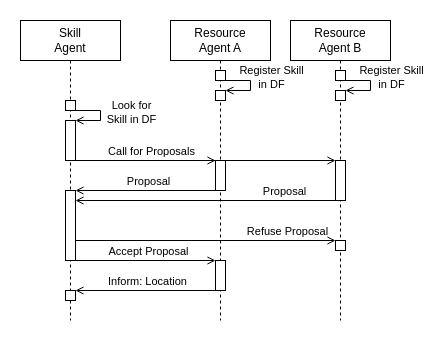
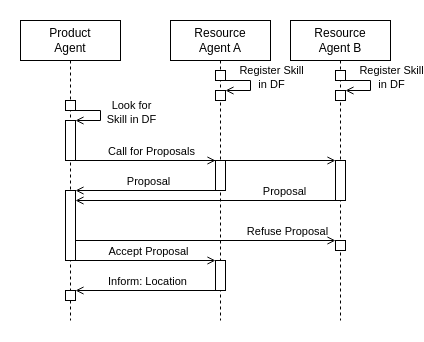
  <mxCell id="0" />
  <mxCell id="1" parent="0" />
- <mxCell id="2" value="&lt;div style=&quot;&quot;&gt;&lt;font style=&quot;font-size: 12px;&quot;&gt;Skill&lt;/font&gt;&lt;/div&gt;&lt;div style=&quot;&quot;&gt;&lt;font style=&quot;font-size: 12px;&quot;&gt;Agent&lt;/font&gt;&lt;br&gt;&lt;/div&gt;" style="shape=umlLifeline;perimeter=lifelinePerimeter;whiteSpace=wrap;html=1;container=0;dropTarget=0;collapsible=0;recursiveResize=0;outlineConnect=0;portConstraint=eastwest;newEdgeStyle={&quot;edgeStyle&quot;:&quot;elbowEdgeStyle&quot;,&quot;elbow&quot;:&quot;vertical&quot;,&quot;curved&quot;:0,&quot;rounded&quot;:0};" parent="1" vertex="1"><mxGeometry x="20" y="20" width="100" height="300" as="geometry" /></mxCell>
+ <mxCell id="2" value="&lt;div style=&quot;&quot;&gt;&lt;font style=&quot;font-size: 12px;&quot;&gt;Product&lt;/font&gt;&lt;/div&gt;&lt;div style=&quot;&quot;&gt;&lt;font style=&quot;font-size: 12px;&quot;&gt;Agent&lt;/font&gt;&lt;br&gt;&lt;/div&gt;" style="shape=umlLifeline;perimeter=lifelinePerimeter;whiteSpace=wrap;html=1;container=0;dropTarget=0;collapsible=0;recursiveResize=0;outlineConnect=0;portConstraint=eastwest;newEdgeStyle={&quot;edgeStyle&quot;:&quot;elbowEdgeStyle&quot;,&quot;elbow&quot;:&quot;vertical&quot;,&quot;curved&quot;:0,&quot;rounded&quot;:0};" parent="1" vertex="1"><mxGeometry x="20" y="20" width="100" height="300" as="geometry" /></mxCell>
  <mxCell id="3" value="" style="html=1;points=[];perimeter=orthogonalPerimeter;outlineConnect=0;targetShapes=umlLifeline;portConstraint=eastwest;newEdgeStyle={&quot;edgeStyle&quot;:&quot;elbowEdgeStyle&quot;,&quot;elbow&quot;:&quot;vertical&quot;,&quot;curved&quot;:0,&quot;rounded&quot;:0};" parent="2" vertex="1"><mxGeometry x="45" y="80" width="10" height="10" as="geometry" /></mxCell>
  <mxCell id="4" value="" style="html=1;points=[];perimeter=orthogonalPerimeter;outlineConnect=0;targetShapes=umlLifeline;portConstraint=eastwest;newEdgeStyle={&quot;edgeStyle&quot;:&quot;elbowEdgeStyle&quot;,&quot;elbow&quot;:&quot;vertical&quot;,&quot;curved&quot;:0,&quot;rounded&quot;:0};" parent="2" vertex="1"><mxGeometry x="45" y="100" width="10" height="40" as="geometry" /></mxCell>
  <mxCell id="5" value="" style="endArrow=open;startArrow=none;html=1;rounded=0;startFill=0;endFill=0;" parent="2" source="3" edge="1"><mxGeometry width="50" height="50" relative="1" as="geometry"><mxPoint x="55" y="80" as="sourcePoint" /><mxPoint x="55" y="100" as="targetPoint" /><Array as="points"><mxPoint x="80" y="90" /><mxPoint x="80" y="100" /></Array></mxGeometry></mxCell>
  <mxCell id="6" value="&lt;div&gt;Look for&lt;/div&gt;&lt;div&gt;Skill in&amp;nbsp;&lt;span style=&quot;background-color: initial;&quot;&gt;DF&lt;/span&gt;&lt;/div&gt;" style="edgeLabel;html=1;align=center;verticalAlign=middle;resizable=0;points=[];labelBackgroundColor=none;" parent="5" vertex="1" connectable="0"><mxGeometry x="0.017" y="1" relative="1" as="geometry"><mxPoint x="29" y="-5" as="offset" /></mxGeometry></mxCell>
  <mxCell id="7" value="&lt;div style=&quot;&quot;&gt;&lt;font style=&quot;font-size: 12px;&quot;&gt;Resource&lt;/font&gt;&lt;/div&gt;&lt;div style=&quot;&quot;&gt;&lt;font style=&quot;font-size: 12px;&quot;&gt;Agent A&lt;/font&gt;&lt;br&gt;&lt;/div&gt;" style="shape=umlLifeline;perimeter=lifelinePerimeter;whiteSpace=wrap;html=1;container=0;dropTarget=0;collapsible=0;recursiveResize=0;outlineConnect=0;portConstraint=eastwest;newEdgeStyle={&quot;edgeStyle&quot;:&quot;elbowEdgeStyle&quot;,&quot;elbow&quot;:&quot;vertical&quot;,&quot;curved&quot;:0,&quot;rounded&quot;:0};" parent="1" vertex="1"><mxGeometry x="170" y="20" width="100" height="300" as="geometry" /></mxCell>
  <mxCell id="8" value="" style="html=1;points=[];perimeter=orthogonalPerimeter;outlineConnect=0;targetShapes=umlLifeline;portConstraint=eastwest;newEdgeStyle={&quot;edgeStyle&quot;:&quot;elbowEdgeStyle&quot;,&quot;elbow&quot;:&quot;vertical&quot;,&quot;curved&quot;:0,&quot;rounded&quot;:0};" parent="7" vertex="1"><mxGeometry x="45" y="50" width="10" height="10" as="geometry" /></mxCell>
  <mxCell id="9" value="" style="html=1;points=[];perimeter=orthogonalPerimeter;outlineConnect=0;targetShapes=umlLifeline;portConstraint=eastwest;newEdgeStyle={&quot;edgeStyle&quot;:&quot;elbowEdgeStyle&quot;,&quot;elbow&quot;:&quot;vertical&quot;,&quot;curved&quot;:0,&quot;rounded&quot;:0};" parent="7" vertex="1"><mxGeometry x="45" y="70" width="10" height="10" as="geometry" /></mxCell>
  <mxCell id="10" value="" style="endArrow=open;startArrow=none;html=1;rounded=0;startFill=0;endFill=0;" parent="7" source="8" target="9" edge="1"><mxGeometry width="50" height="50" relative="1" as="geometry"><mxPoint x="75" y="60" as="sourcePoint" /><mxPoint x="130" y="80" as="targetPoint" /><Array as="points"><mxPoint x="80" y="60" /><mxPoint x="80" y="70" /></Array></mxGeometry></mxCell>
  <mxCell id="11" value="&lt;div&gt;Register Skill&lt;/div&gt;&lt;div&gt;in DF&lt;/div&gt;" style="edgeLabel;html=1;align=center;verticalAlign=middle;resizable=0;points=[];labelBackgroundColor=none;" parent="10" vertex="1" connectable="0"><mxGeometry x="0.017" y="1" relative="1" as="geometry"><mxPoint x="19" y="-10" as="offset" /></mxGeometry></mxCell>
  <mxCell id="12" value="" style="endArrow=open;html=1;rounded=0;entryX=0;entryY=0;entryDx=0;entryDy=0;endFill=0;" parent="1" target="28" edge="1"><mxGeometry width="50" height="50" relative="1" as="geometry"><mxPoint x="75" y="160" as="sourcePoint" /><mxPoint x="385" y="160" as="targetPoint" /><Array as="points"><mxPoint x="190" y="160" /></Array></mxGeometry></mxCell>
  <mxCell id="13" value="" style="rounded=0;whiteSpace=wrap;html=1;" parent="1" vertex="1"><mxGeometry x="215" y="160" width="10" height="30" as="geometry" /></mxCell>
  <mxCell id="14" value="" style="endArrow=open;html=1;rounded=0;exitX=0;exitY=1;exitDx=0;exitDy=0;endFill=0;entryX=1;entryY=0;entryDx=0;entryDy=0;" parent="1" source="13" target="16" edge="1"><mxGeometry width="50" height="50" relative="1" as="geometry"><mxPoint x="150" y="300" as="sourcePoint" /><mxPoint x="140" y="200" as="targetPoint" /></mxGeometry></mxCell>
  <mxCell id="15" value="&lt;div&gt;Proposal&lt;/div&gt;" style="edgeLabel;html=1;align=center;verticalAlign=middle;resizable=0;points=[];labelBackgroundColor=none;" parent="14" vertex="1" connectable="0"><mxGeometry x="0.167" relative="1" as="geometry"><mxPoint x="14" y="-10" as="offset" /></mxGeometry></mxCell>
  <mxCell id="16" value="" style="rounded=0;whiteSpace=wrap;html=1;" parent="1" vertex="1"><mxGeometry x="65" y="190" width="10" height="70" as="geometry" /></mxCell>
  <mxCell id="17" value="" style="endArrow=open;html=1;rounded=0;exitX=1;exitY=1;exitDx=0;exitDy=0;entryX=0;entryY=0;entryDx=0;entryDy=0;endFill=0;" parent="1" edge="1"><mxGeometry width="50" height="50" relative="1" as="geometry"><mxPoint x="75" y="260" as="sourcePoint" /><mxPoint x="215" y="260" as="targetPoint" /></mxGeometry></mxCell>
  <mxCell id="18" value="&lt;div&gt;Accept Proposal&lt;/div&gt;" style="edgeLabel;html=1;align=center;verticalAlign=middle;resizable=0;points=[];labelBackgroundColor=none;" parent="17" vertex="1" connectable="0"><mxGeometry x="-0.092" y="1" relative="1" as="geometry"><mxPoint x="8" y="-9" as="offset" /></mxGeometry></mxCell>
  <mxCell id="19" value="" style="rounded=0;whiteSpace=wrap;html=1;" parent="1" vertex="1"><mxGeometry x="215" y="260" width="10" height="30" as="geometry" /></mxCell>
  <mxCell id="20" value="" style="endArrow=open;html=1;rounded=0;exitX=0;exitY=1;exitDx=0;exitDy=0;entryX=1;entryY=0;entryDx=0;entryDy=0;endFill=0;" parent="1" source="19" target="22" edge="1"><mxGeometry width="50" height="50" relative="1" as="geometry"><mxPoint x="130" y="340" as="sourcePoint" /><mxPoint x="180" y="290" as="targetPoint" /></mxGeometry></mxCell>
  <mxCell id="21" value="Inform: Location" style="edgeLabel;html=1;align=center;verticalAlign=middle;resizable=0;points=[];labelBackgroundColor=none;" parent="20" vertex="1" connectable="0"><mxGeometry x="0.224" relative="1" as="geometry"><mxPoint x="17" y="-10" as="offset" /></mxGeometry></mxCell>
  <mxCell id="22" value="" style="rounded=0;whiteSpace=wrap;html=1;" parent="1" vertex="1"><mxGeometry x="65" y="290" width="10" height="10" as="geometry" /></mxCell>
  <mxCell id="23" value="&lt;div style=&quot;&quot;&gt;&lt;font style=&quot;font-size: 12px;&quot;&gt;Resource&lt;/font&gt;&lt;/div&gt;&lt;div style=&quot;&quot;&gt;&lt;font style=&quot;font-size: 12px;&quot;&gt;Agent B&lt;/font&gt;&lt;br&gt;&lt;/div&gt;" style="shape=umlLifeline;perimeter=lifelinePerimeter;whiteSpace=wrap;html=1;container=0;dropTarget=0;collapsible=0;recursiveResize=0;outlineConnect=0;portConstraint=eastwest;newEdgeStyle={&quot;edgeStyle&quot;:&quot;elbowEdgeStyle&quot;,&quot;elbow&quot;:&quot;vertical&quot;,&quot;curved&quot;:0,&quot;rounded&quot;:0};" parent="1" vertex="1"><mxGeometry x="290" y="20" width="100" height="300" as="geometry" /></mxCell>
  <mxCell id="24" value="" style="html=1;points=[];perimeter=orthogonalPerimeter;outlineConnect=0;targetShapes=umlLifeline;portConstraint=eastwest;newEdgeStyle={&quot;edgeStyle&quot;:&quot;elbowEdgeStyle&quot;,&quot;elbow&quot;:&quot;vertical&quot;,&quot;curved&quot;:0,&quot;rounded&quot;:0};" parent="23" vertex="1"><mxGeometry x="45" y="50" width="10" height="10" as="geometry" /></mxCell>
  <mxCell id="25" value="" style="html=1;points=[];perimeter=orthogonalPerimeter;outlineConnect=0;targetShapes=umlLifeline;portConstraint=eastwest;newEdgeStyle={&quot;edgeStyle&quot;:&quot;elbowEdgeStyle&quot;,&quot;elbow&quot;:&quot;vertical&quot;,&quot;curved&quot;:0,&quot;rounded&quot;:0};" parent="23" vertex="1"><mxGeometry x="45" y="70" width="10" height="10" as="geometry" /></mxCell>
  <mxCell id="26" value="" style="endArrow=open;startArrow=none;html=1;rounded=0;startFill=0;endFill=0;" parent="23" source="24" target="25" edge="1"><mxGeometry width="50" height="50" relative="1" as="geometry"><mxPoint x="75" y="60" as="sourcePoint" /><mxPoint x="130" y="80" as="targetPoint" /><Array as="points"><mxPoint x="80" y="60" /><mxPoint x="80" y="70" /></Array></mxGeometry></mxCell>
  <mxCell id="27" value="&lt;div&gt;Register Skill&lt;/div&gt;&lt;div&gt;in DF&lt;/div&gt;" style="edgeLabel;html=1;align=center;verticalAlign=middle;resizable=0;points=[];labelBackgroundColor=none;" parent="26" vertex="1" connectable="0"><mxGeometry x="0.017" y="1" relative="1" as="geometry"><mxPoint x="19" y="-10" as="offset" /></mxGeometry></mxCell>
  <mxCell id="28" value="" style="rounded=0;whiteSpace=wrap;html=1;" parent="1" vertex="1"><mxGeometry x="335" y="160" width="10" height="40" as="geometry" /></mxCell>
  <mxCell id="29" value="" style="rounded=0;whiteSpace=wrap;html=1;" parent="1" vertex="1"><mxGeometry x="335" y="240" width="10" height="10" as="geometry" /></mxCell>
  <mxCell id="30" value="" style="endArrow=open;html=1;rounded=0;endFill=0;entryX=0;entryY=0;entryDx=0;entryDy=0;" parent="1" target="13" edge="1"><mxGeometry width="50" height="50" relative="1" as="geometry"><mxPoint x="75" y="160" as="sourcePoint" /><mxPoint x="225" y="160" as="targetPoint" /></mxGeometry></mxCell>
  <mxCell id="31" value="Call for Proposals" style="edgeLabel;html=1;align=center;verticalAlign=middle;resizable=0;points=[];" parent="30" vertex="1" connectable="0"><mxGeometry x="-0.097" relative="1" as="geometry"><mxPoint x="12" y="-10" as="offset" /></mxGeometry></mxCell>
  <mxCell id="32" value="" style="endArrow=open;html=1;rounded=0;exitX=0;exitY=1;exitDx=0;exitDy=0;endFill=0;entryX=1.002;entryY=0.197;entryDx=0;entryDy=0;entryPerimeter=0;" parent="1" source="28" edge="1"><mxGeometry width="50" height="50" relative="1" as="geometry"><mxPoint x="354.98" y="200.3" as="sourcePoint" /><mxPoint x="75" y="200" as="targetPoint" /></mxGeometry></mxCell>
  <mxCell id="33" value="&lt;div&gt;Proposal&lt;/div&gt;" style="edgeLabel;html=1;align=center;verticalAlign=middle;resizable=0;points=[];labelBackgroundColor=none;" parent="32" vertex="1" connectable="0"><mxGeometry x="0.167" relative="1" as="geometry"><mxPoint x="100" y="-10" as="offset" /></mxGeometry></mxCell>
  <mxCell id="34" value="" style="endArrow=open;html=1;rounded=0;exitX=0.998;exitY=0.699;exitDx=0;exitDy=0;entryX=0;entryY=0;entryDx=0;entryDy=0;endFill=0;exitPerimeter=0;" parent="1" target="29" edge="1"><mxGeometry width="50" height="50" relative="1" as="geometry"><mxPoint x="74.98" y="240" as="sourcePoint" /><mxPoint x="355" y="240.1" as="targetPoint" /></mxGeometry></mxCell>
  <mxCell id="35" value="&lt;div&gt;Refuse Proposal&lt;/div&gt;" style="edgeLabel;html=1;align=center;verticalAlign=middle;resizable=0;points=[];labelBackgroundColor=none;" parent="34" vertex="1" connectable="0"><mxGeometry x="-0.092" y="1" relative="1" as="geometry"><mxPoint x="94" y="-9" as="offset" /></mxGeometry></mxCell>
